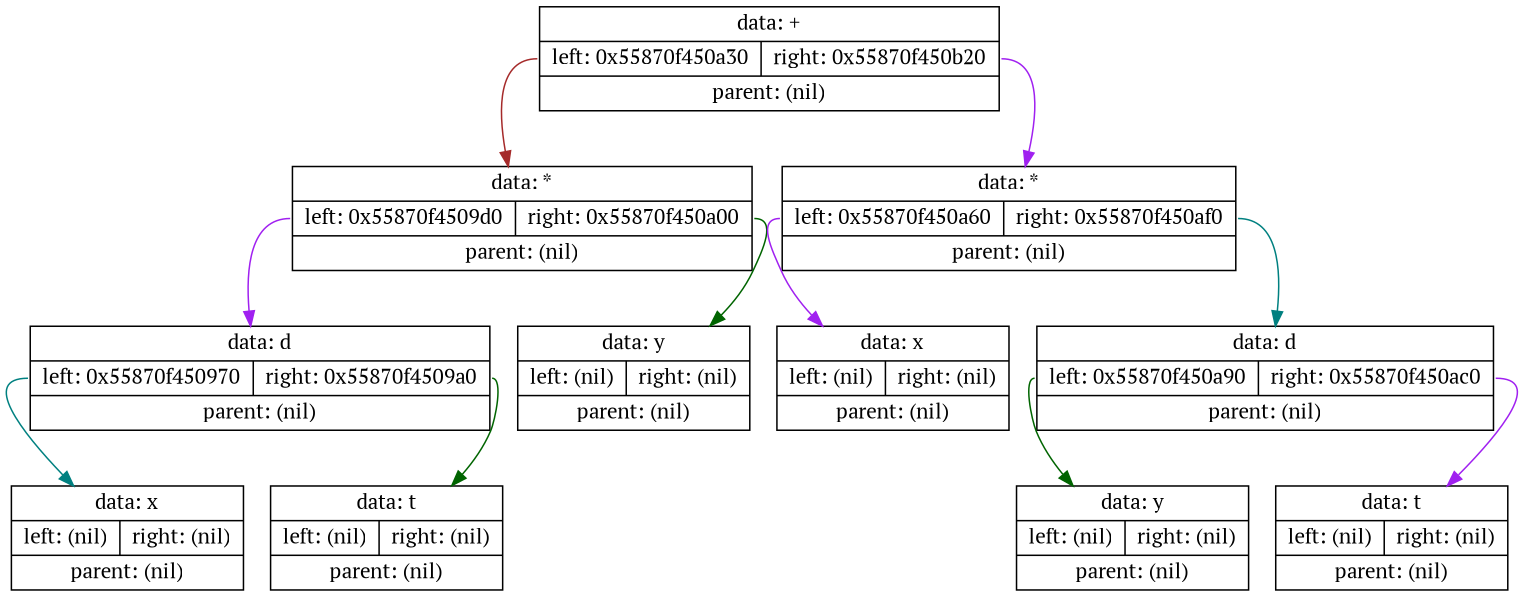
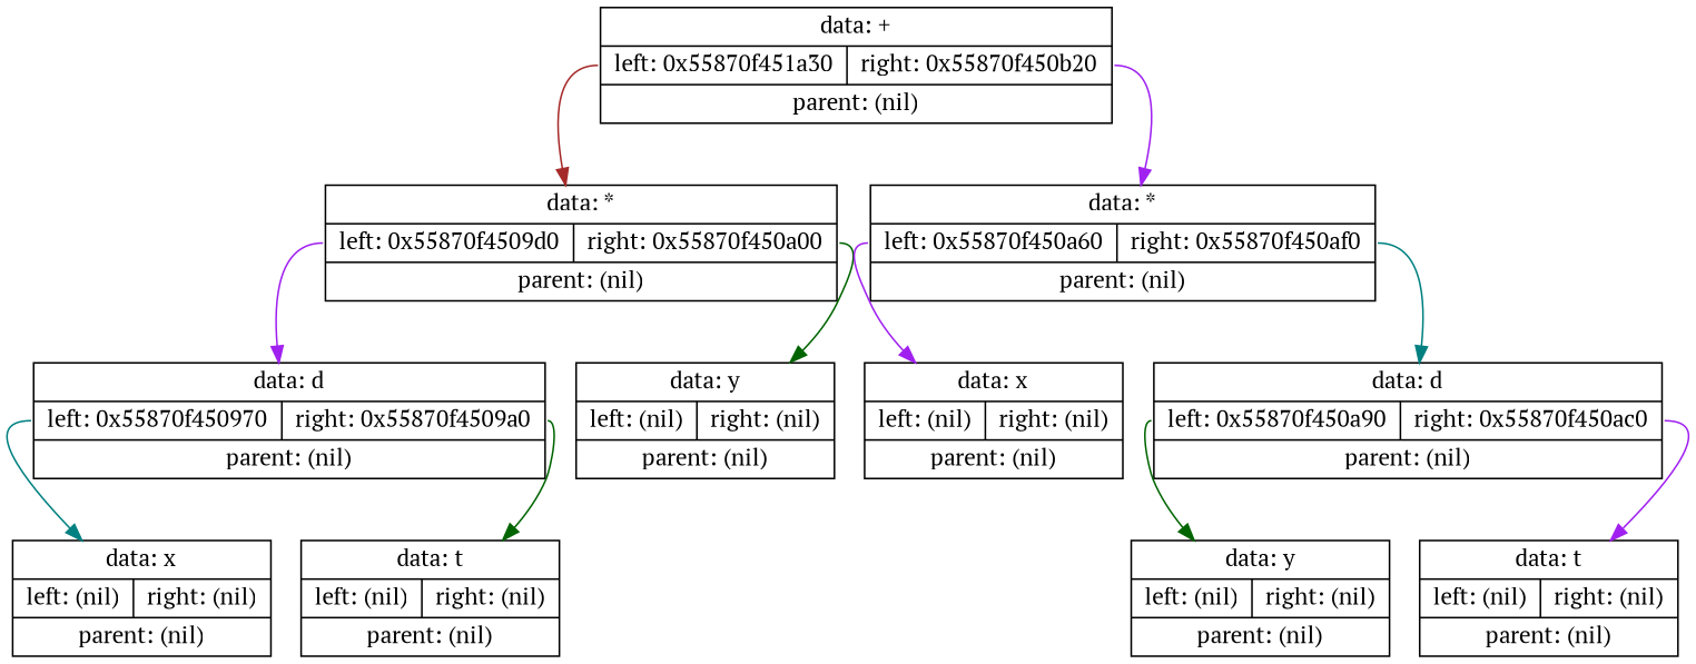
  digraph {
    fontname="PT Serif"
    node [shape=record fontname="PT Serif"]
    edge [tailport=f2 color=purple fontname="PT Serif"]
-   n1 [label="{<f1>data: +|{<f2>left: 0x55870f450a30|<f3>right: 0x55870f450b20}|<f4>parent: (nil)}"]
+   n1 [label="{<f1>data: +|{<f2>left: 0x55870f451a30|<f3>right: 0x55870f450b20}|<f4>parent: (nil)}"]
    n2 [label="{<f1>data: *|{<f2>left: 0x55870f4509d0|<f3>right: 0x55870f450a00}|<f4>parent: (nil)}"]
    n3 [label="{<f1>data: *|{<f2>left: 0x55870f450a60|<f3>right: 0x55870f450af0}|<f4>parent: (nil)}"]
    n4 [label="{<f1>data: d|{<f2>left: 0x55870f450970|<f3>right: 0x55870f4509a0}|<f4>parent: (nil)}"]
    n5 [label="{<f1>data: y|{<f2>left: (nil)|<f3>right: (nil)}|<f4>parent: (nil)}"]
    n6 [label="{<f1>data: x|{<f2>left: (nil)|<f3>right: (nil)}|<f4>parent: (nil)}"]
    n7 [label="{<f1>data: t|{<f2>left: (nil)|<f3>right: (nil)}|<f4>parent: (nil)}"]
    n8 [label="{<f1>data: x|{<f2>left: (nil)|<f3>right: (nil)}|<f4>parent: (nil)}"]
    n9 [label="{<f1>data: d|{<f2>left: 0x55870f450a90|<f3>right: 0x55870f450ac0}|<f4>parent: (nil)}"]
    n10 [label="{<f1>data: y|{<f2>left: (nil)|<f3>right: (nil)}|<f4>parent: (nil)}"]
    n11 [label="{<f1>data: t|{<f2>left: (nil)|<f3>right: (nil)}|<f4>parent: (nil)}"]
    n1 -> n2 [color=brown]
    n1 -> n3 [tailport=f3]
    n2 -> n4
    n2 -> n5 [tailport=f3 color=darkgreen]
    n3 -> n8
    n3 -> n9 [tailport=f3 color=teal]
    n4 -> n6 [color=teal]
    n4 -> n7 [tailport=f3 color=darkgreen]
    n9 -> n10 [color=darkgreen]
    n9 -> n11 [tailport=f3]
  }
